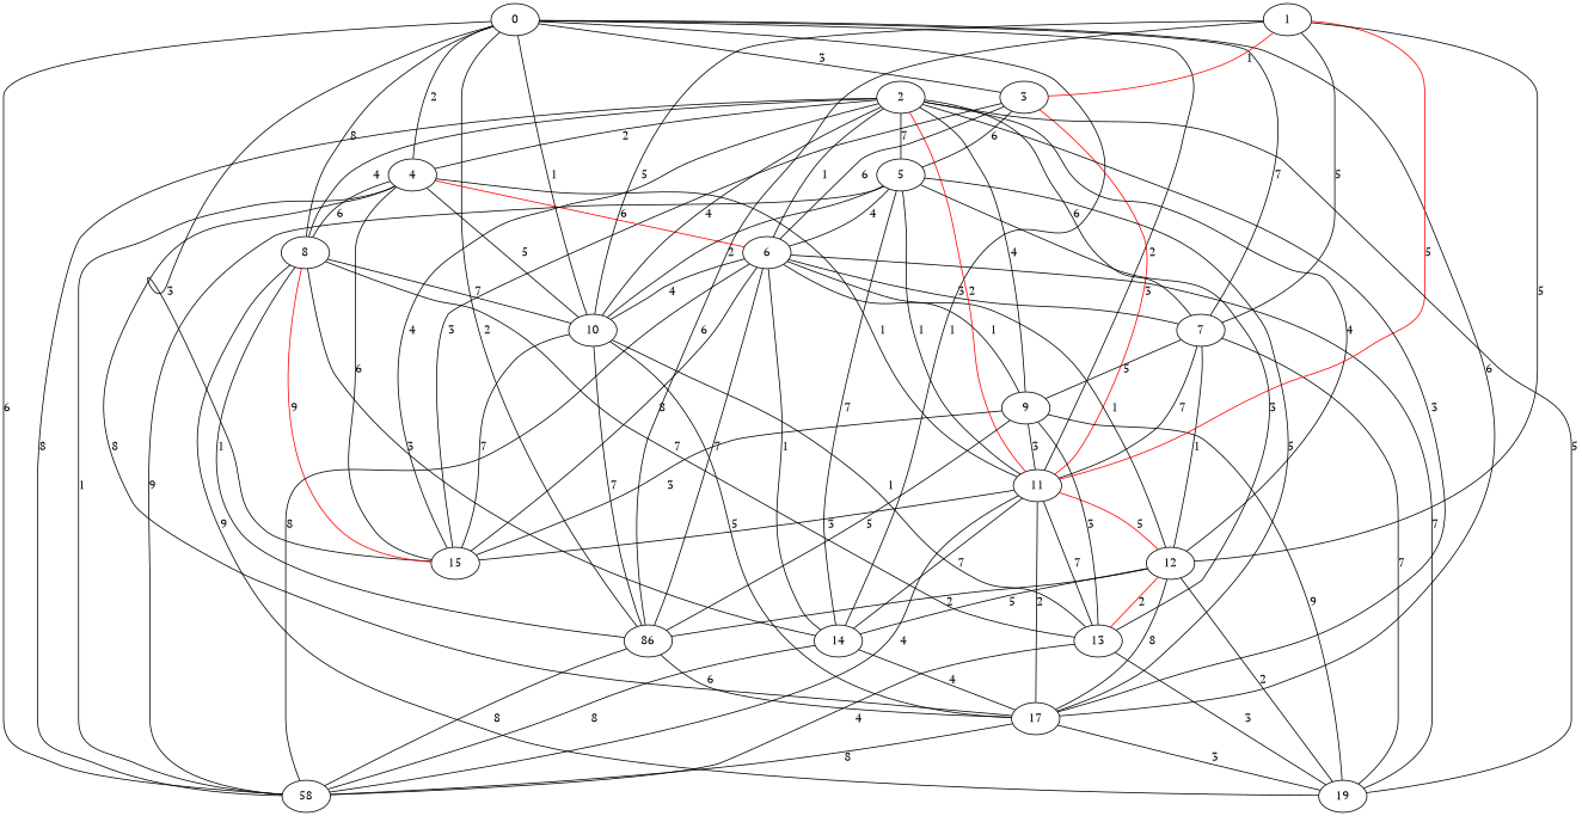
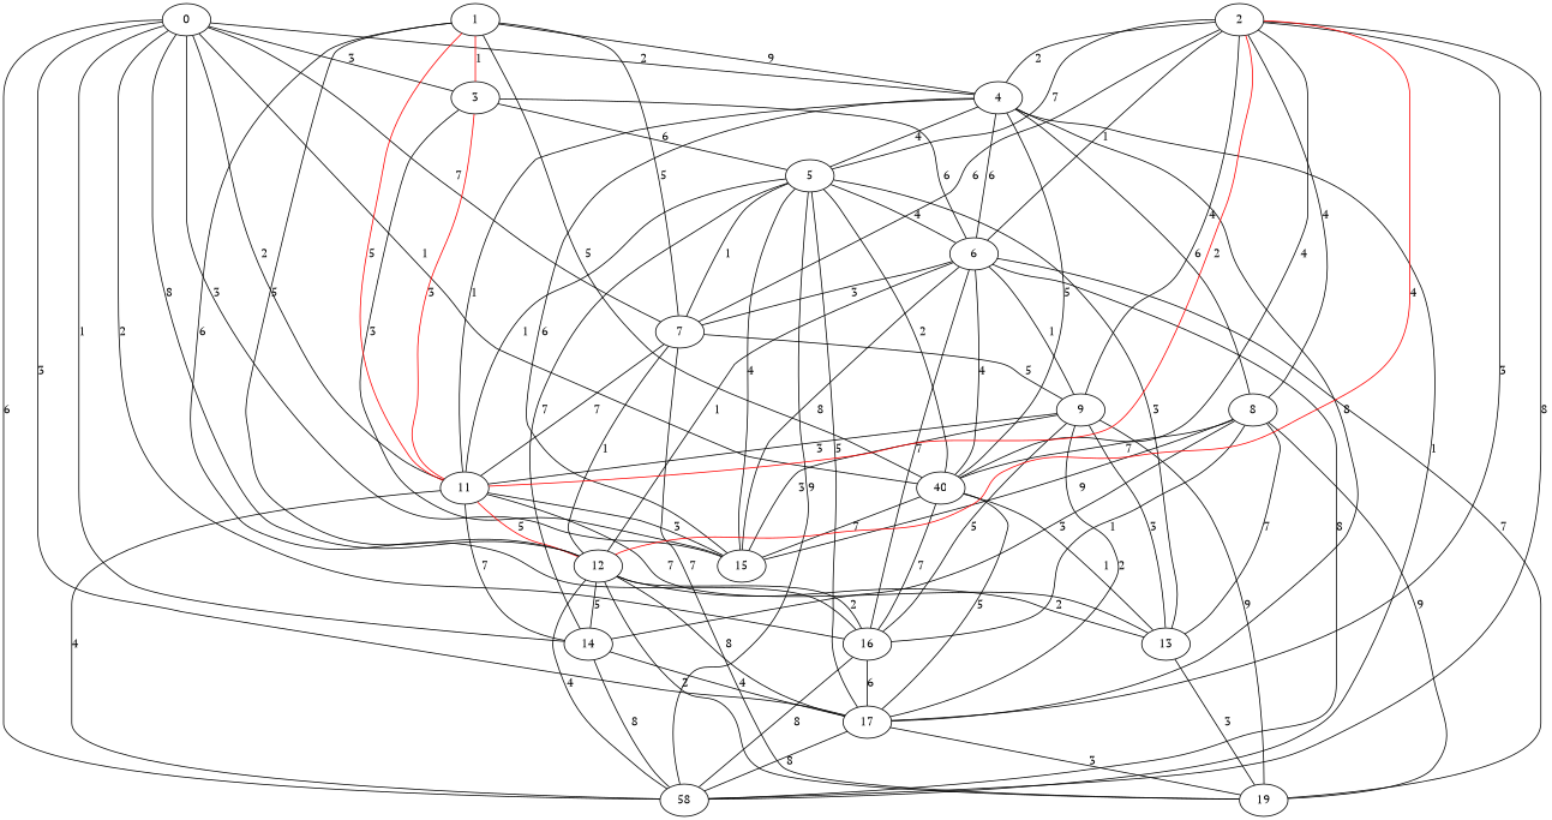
  graph {
    fontname="PT Serif"
    node [fontname="PT Serif"]
    edge [color=black fontname="PT Serif"]
    0
    3
    4
    7
    8
-   10
+   10 [label=40]
    11
    14
    15
-   16 [label=86]
+   16
    17
    n12 [label=58]
    5
    6
    12
    9
    19
    13
    1
    2
    0 -- 3 [label=3]
    0 -- 4 [label=2]
    0 -- 7 [label=7]
-   0 -- 8 [label=8]
+   0 -- 12 [label=8]
    0 -- 10 [label=1]
    0 -- 11 [label=2]
    0 -- 14 [label=1]
    0 -- 15 [label=3]
    0 -- 16 [label=2]
-   0 -- 17 [label=6]
+   0 -- 17 [label=3]
    0 -- n12 [label=6]
    3 -- 11 [color=red label=3]
    3 -- 15 [label=3]
    3 -- 5 [label=6]
    3 -- 6 [label=6]
    4 -- 8 [label=6]
    4 -- 10 [label=5]
    4 -- 11 [label=1]
    4 -- 15 [label=6]
    4 -- 17 [label=8]
    4 -- n12 [label=1]
-   4 -- 6 [color=red label=6]
+   4 -- 5 [label=4]
+   4 -- 6 [label=6]
    7 -- 11 [label=7]
    7 -- 12 [label=1]
    7 -- 9 [label=5]
    7 -- 19 [label=7]
    8 -- 10 [label=7]
    8 -- 14 [label=3]
-   8 -- 15 [color=red label=9]
+   8 -- 15 [label=9]
    8 -- 16 [label=1]
    8 -- 19 [label=9]
    8 -- 13 [label=7]
    10 -- 15 [label=7]
    10 -- 16 [label=7]
    10 -- 17 [label=5]
    10 -- 13 [label=1]
    11 -- 14 [label=7]
    11 -- 15 [label=3]
    11 -- n12 [label=4]
    11 -- 12 [color=red label=5]
    11 -- 13 [label=7]
    14 -- 17 [label=4]
    14 -- n12 [label=8]
    16 -- 17 [label=6]
    16 -- n12 [label=8]
    17 -- n12 [label=8]
    17 -- 19 [label=3]
+   5 -- 7 [label=1]
    5 -- 10 [label=2]
    5 -- 11 [label=1]
    5 -- 14 [label=7]
    5 -- 17 [label=5]
    5 -- n12 [label=9]
    5 -- 6 [label=4]
    5 -- 13 [label=3]
    6 -- 7 [label=3]
    6 -- 10 [label=4]
-   6 -- 14 [label=1]
    6 -- 15 [label=8]
    6 -- 16 [label=7]
    6 -- n12 [label=8]
    6 -- 12 [label=1]
    6 -- 9 [label=1]
    6 -- 19 [label=7]
    12 -- 14 [label=5]
    12 -- 16 [label=2]
    12 -- 17 [label=8]
-   13 -- n12 [label=4]
+   12 -- n12 [label=4]
    12 -- 19 [label=2]
-   12 -- 13 [color=red label=2]
+   12 -- 13 [label=2]
    9 -- 11 [label=3]
    9 -- 15 [label=3]
    9 -- 16 [label=5]
-   11 -- 17 [label=2]
+   9 -- 17 [label=2]
    9 -- 19 [label=9]
    9 -- 13 [label=3]
    13 -- 19 [label=3]
    1 -- 3 [color=red label=1]
+   1 -- 4 [label=9]
    1 -- 7 [label=5]
    1 -- 10 [label=5]
    1 -- 11 [color=red label=5]
    1 -- 16 [label=6]
    1 -- 12 [label=5]
    2 -- 4 [label=2]
    2 -- 7 [label=6]
    2 -- 8 [label=4]
    2 -- 10 [label=4]
    2 -- 11 [color=red label=2]
-   2 -- 15 [label=4]
+   5 -- 15 [label=4]
    2 -- 17 [label=3]
    2 -- n12 [label=8]
    2 -- 5 [label=7]
    2 -- 6 [label=1]
-   2 -- 12 [label=4]
+   2 -- 12 [color=red label=4]
    2 -- 9 [label=4]
-   2 -- 19 [label=5]
  }
